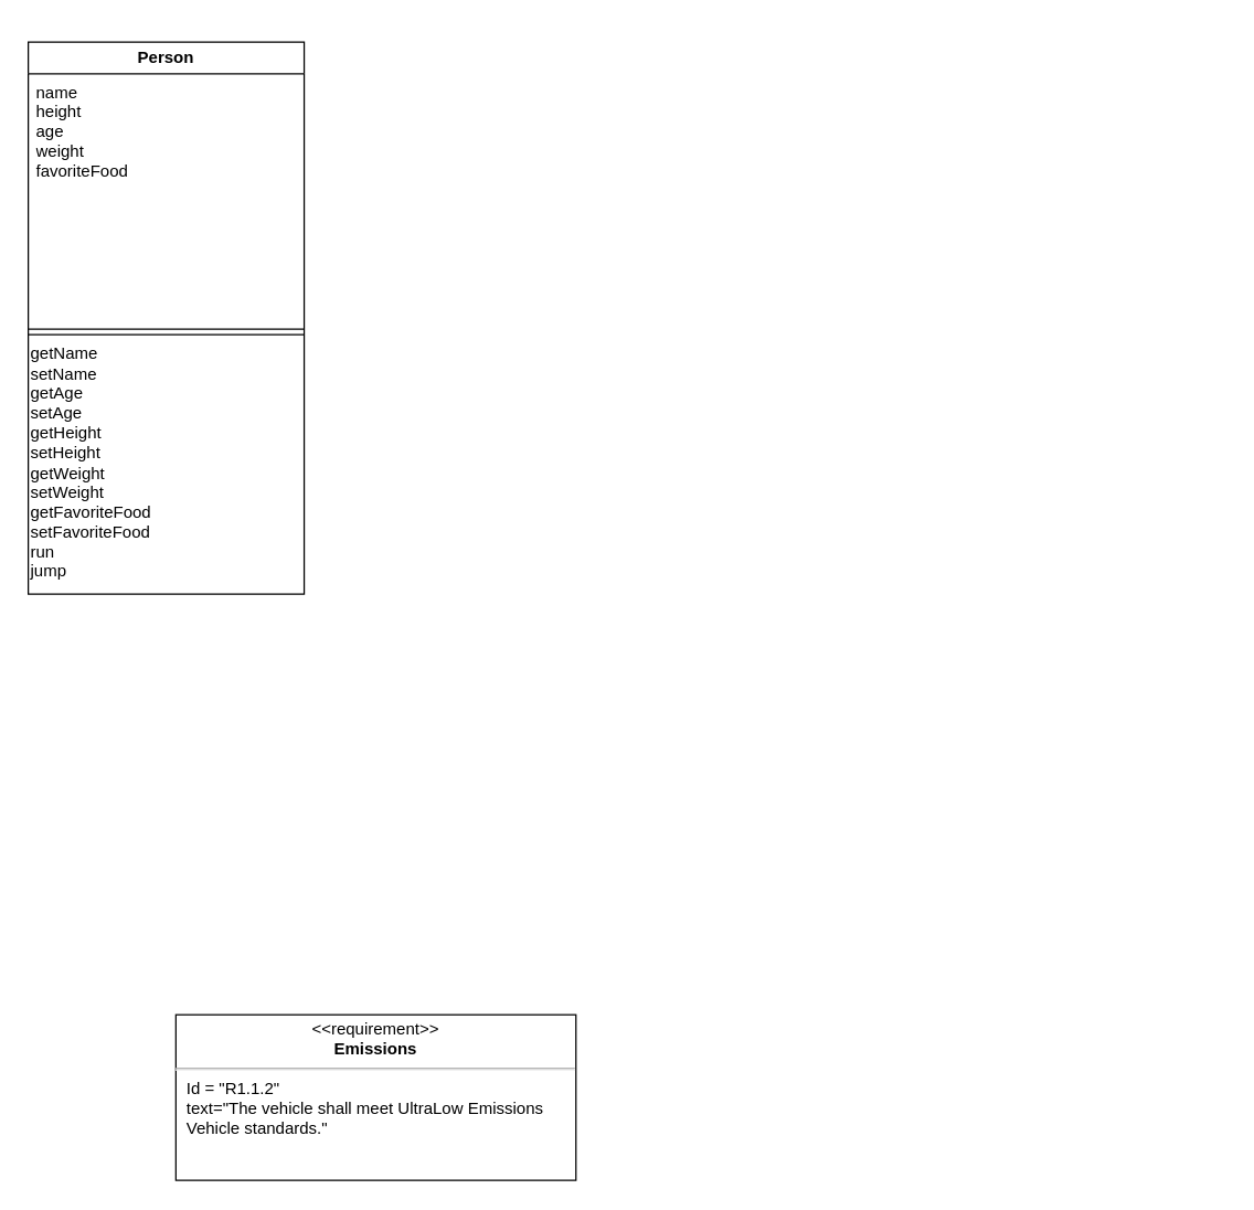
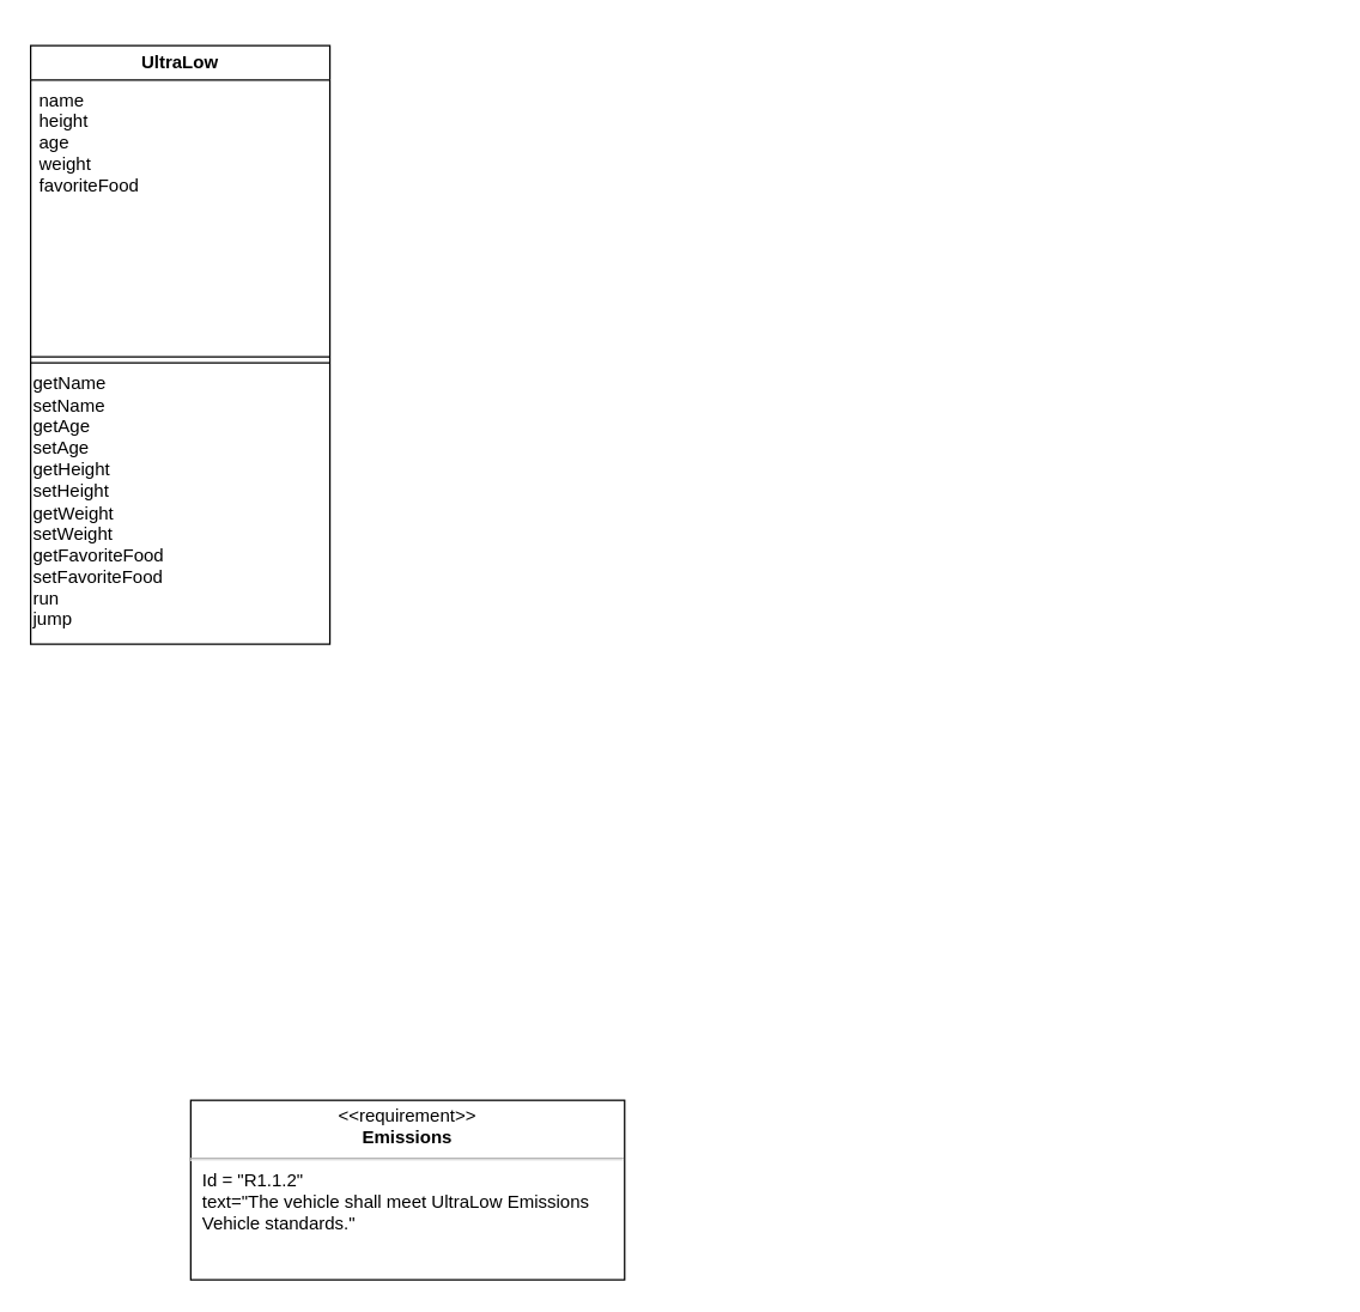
  <mxCell id="0" style=";html=1;" />
  <mxCell id="1" style=";html=1;" parent="0" />
  <mxCell id="2" style="edgeStyle=orthogonalEdgeStyle;rounded=0;html=1;jettySize=auto;orthogonalLoop=1;endArrow=circlePlus;endFill=0;" parent="1" edge="1"><mxGeometry relative="1" as="geometry"><Array as="points"><mxPoint x="177" y="435" /><mxPoint x="217" y="435" /></Array><mxPoint x="217" y="395" as="targetPoint" /></mxGeometry></mxCell>
  <mxCell id="3" value="" style="edgeStyle=orthogonalEdgeStyle;rounded=0;orthogonalLoop=1;jettySize=auto;html=1;" parent="1" edge="1"><mxGeometry relative="1" as="geometry"><mxPoint x="417" y="635" as="targetPoint" /></mxGeometry></mxCell>
  <mxCell id="4" style="edgeStyle=orthogonalEdgeStyle;rounded=0;html=1;endArrow=circlePlus;endFill=0;jettySize=auto;orthogonalLoop=1;entryX=0.25;entryY=1;" parent="1" edge="1"><mxGeometry relative="1" as="geometry"><Array as="points"><mxPoint x="327" y="585" /><mxPoint x="377" y="585" /></Array><mxPoint x="327" y="605" as="sourcePoint" /></mxGeometry></mxCell>
  <mxCell id="5" style="edgeStyle=none;rounded=0;html=1;dashed=1;endArrow=none;endFill=0;jettySize=auto;orthogonalLoop=1;" parent="1" edge="1"><mxGeometry relative="1" as="geometry"><mxPoint x="717" y="605" as="sourcePoint" /></mxGeometry></mxCell>
  <mxCell id="6" value="&lt;p style=&quot;margin: 0px ; margin-top: 4px ; text-align: center&quot;&gt;&amp;lt;&amp;lt;requirement&amp;gt;&amp;gt;&lt;br&gt;&lt;b&gt;Emissions&lt;/b&gt;&lt;/p&gt;&lt;hr&gt;&lt;p style=&quot;margin: 0px ; margin-left: 8px ; text-align: left&quot;&gt;Id = &quot;R1.1.2&quot;&lt;/p&gt;&lt;p style=&quot;margin: 0px ; margin-left: 8px ; text-align: left&quot;&gt;text=&quot;The vehicle shall meet UltraLow Emissions Vehicle standards.&quot;&lt;/p&gt;" style="shape=rect;html=1;overflow=fill;whiteSpace=wrap;" parent="1" vertex="1"><mxGeometry x="127" y="735" width="290" height="120" as="geometry" /></mxCell>
  <mxCell id="7" style="edgeStyle=none;rounded=0;html=1;dashed=1;endArrow=none;endFill=0;jettySize=auto;orthogonalLoop=1;" parent="1" edge="1"><mxGeometry relative="1" as="geometry"><mxPoint x="887" y="555" as="targetPoint" /></mxGeometry></mxCell>
- <mxCell id="8" value="Person" style="swimlane;whiteSpace=wrap;html=1;" vertex="1" parent="1"><mxGeometry x="20" y="30" width="200" height="400" as="geometry" /></mxCell>
+ <mxCell id="8" value="UltraLow" style="swimlane;whiteSpace=wrap;html=1;" vertex="1" parent="1"><mxGeometry x="20" y="30" width="200" height="400" as="geometry" /></mxCell>
  <mxCell id="9" value="" style="shape=link;html=1;rounded=0;" edge="1" parent="8"><mxGeometry width="100" relative="1" as="geometry"><mxPoint y="210" as="sourcePoint" /><mxPoint x="200" y="210" as="targetPoint" /></mxGeometry></mxCell>
  <mxCell id="10" value="getName&lt;br&gt;setName&lt;br&gt;getAge&lt;br&gt;setAge&lt;br&gt;getHeight&lt;br&gt;setHeight&lt;br&gt;getWeight&lt;br&gt;setWeight&lt;br&gt;getFavoriteFood&lt;br&gt;setFavoriteFood&lt;br&gt;run&lt;br&gt;jump" style="text;strokeColor=none;align=left;fillColor=none;html=1;verticalAlign=middle;whiteSpace=wrap;rounded=0;" vertex="1" parent="8"><mxGeometry y="290" width="140" height="30" as="geometry" /></mxCell>
  <mxCell id="11" value="name&lt;br&gt;height&lt;br&gt;age&lt;br&gt;weight&lt;br&gt;favoriteFood" style="text;strokeColor=none;fillColor=none;align=left;verticalAlign=middle;spacingLeft=4;spacingRight=4;overflow=hidden;points=[[0,0.5],[1,0.5]];portConstraint=eastwest;rotatable=0;whiteSpace=wrap;html=1;" vertex="1" parent="8"><mxGeometry y="-10" width="140" height="150" as="geometry" /></mxCell>
